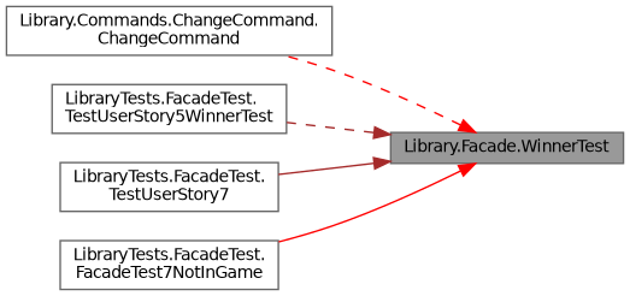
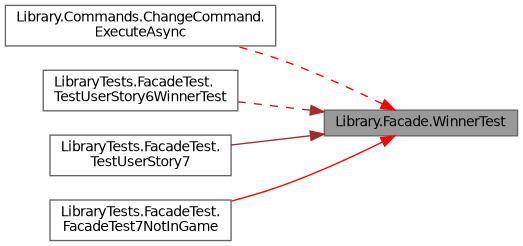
  digraph {
    rankdir=RL
    node [color=grey40 fillcolor=white fontname=Helvetica fontsize=10 shape=box style=filled]
    edge [color=red dir=back fontname=Helvetica fontsize=10 labelfontname=Helvetica labelfontsize=10 style=dashed]
    n1 [color=gray40 fillcolor=grey60 fontcolor=black height=0.2 label="Library.Facade.WinnerTest" width=0.4]
-   n2 [height=0.2 label="Library.Commands.ChangeCommand.\lChangeCommand" width=0.4]
-   n3 [height=0.2 label="LibraryTests.FacadeTest.\lTestUserStory5WinnerTest" width=0.4]
+   n2 [height=0.2 label="Library.Commands.ChangeCommand.\lExecuteAsync" width=0.4]
+   n3 [height=0.2 label="LibraryTests.FacadeTest.\lTestUserStory6WinnerTest" width=0.4]
    n4 [height=0.2 label="LibraryTests.FacadeTest.\lTestUserStory7" width=0.4]
    n5 [height=0.2 label="LibraryTests.FacadeTest.\lFacadeTest7NotInGame" width=0.4]
    n1 -> n2
    n1 -> n3 [color=brown]
    n1 -> n4 [color=brown style=solid]
    n1 -> n5 [style=solid]
  }
